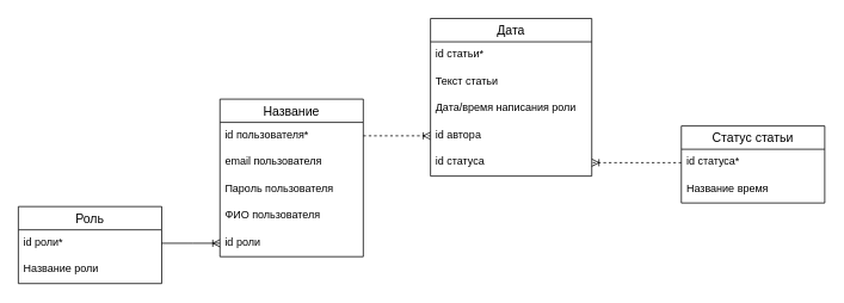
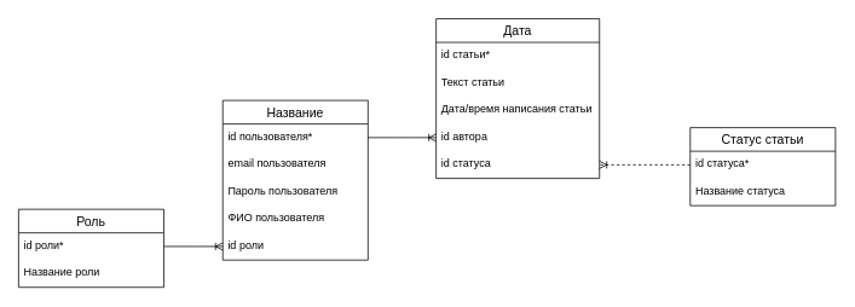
  <mxCell id="0" />
  <mxCell id="1" parent="0" />
  <mxCell id="2" value="Роль" style="swimlane;fontStyle=0;childLayout=stackLayout;horizontal=1;startSize=26;horizontalStack=0;resizeParent=1;resizeParentMax=0;resizeLast=0;collapsible=1;marginBottom=0;align=center;fontSize=14;" vertex="1" parent="1"><mxGeometry x="20" y="230" width="160" height="86" as="geometry" /></mxCell>
  <mxCell id="3" value="id роли*" style="text;strokeColor=none;fillColor=none;spacingLeft=4;spacingRight=4;overflow=hidden;rotatable=0;points=[[0,0.5],[1,0.5]];portConstraint=eastwest;fontSize=12;" vertex="1" parent="2"><mxGeometry y="26" width="160" height="30" as="geometry" /></mxCell>
  <mxCell id="4" value="Название роли" style="text;strokeColor=none;fillColor=none;spacingLeft=4;spacingRight=4;overflow=hidden;rotatable=0;points=[[0,0.5],[1,0.5]];portConstraint=eastwest;fontSize=12;" vertex="1" parent="2"><mxGeometry y="56" width="160" height="30" as="geometry" /></mxCell>
  <mxCell id="5" value="Название" style="swimlane;fontStyle=0;childLayout=stackLayout;horizontal=1;startSize=26;horizontalStack=0;resizeParent=1;resizeParentMax=0;resizeLast=0;collapsible=1;marginBottom=0;align=center;fontSize=14;" vertex="1" parent="1"><mxGeometry x="245" y="110" width="160" height="176" as="geometry" /></mxCell>
  <mxCell id="6" value="id пользователя*" style="text;strokeColor=none;fillColor=none;spacingLeft=4;spacingRight=4;overflow=hidden;rotatable=0;points=[[0,0.5],[1,0.5]];portConstraint=eastwest;fontSize=12;" vertex="1" parent="5"><mxGeometry y="26" width="160" height="30" as="geometry" /></mxCell>
  <mxCell id="7" value="email пользователя" style="text;strokeColor=none;fillColor=none;spacingLeft=4;spacingRight=4;overflow=hidden;rotatable=0;points=[[0,0.5],[1,0.5]];portConstraint=eastwest;fontSize=12;" vertex="1" parent="5"><mxGeometry y="56" width="160" height="30" as="geometry" /></mxCell>
  <mxCell id="8" value="Пароль пользователя" style="text;strokeColor=none;fillColor=none;spacingLeft=4;spacingRight=4;overflow=hidden;rotatable=0;points=[[0,0.5],[1,0.5]];portConstraint=eastwest;fontSize=12;" vertex="1" parent="5"><mxGeometry y="86" width="160" height="30" as="geometry" /></mxCell>
  <mxCell id="9" value="ФИО пользователя" style="text;strokeColor=none;fillColor=none;spacingLeft=4;spacingRight=4;overflow=hidden;rotatable=0;points=[[0,0.5],[1,0.5]];portConstraint=eastwest;fontSize=12;" vertex="1" parent="5"><mxGeometry y="116" width="160" height="30" as="geometry" /></mxCell>
  <mxCell id="10" value="id роли" style="text;strokeColor=none;fillColor=none;spacingLeft=4;spacingRight=4;overflow=hidden;rotatable=0;points=[[0,0.5],[1,0.5]];portConstraint=eastwest;fontSize=12;" vertex="1" parent="5"><mxGeometry y="146" width="160" height="30" as="geometry" /></mxCell>
  <mxCell id="11" value="" style="edgeStyle=entityRelationEdgeStyle;fontSize=12;html=1;endArrow=ERoneToMany;rounded=0;exitX=1;exitY=0.5;exitDx=0;exitDy=0;entryX=0;entryY=0.5;entryDx=0;entryDy=0;" edge="1" parent="1" source="3" target="10"><mxGeometry width="100" height="100" relative="1" as="geometry"><mxPoint x="320" y="410" as="sourcePoint" /><mxPoint x="420" y="310" as="targetPoint" /></mxGeometry></mxCell>
  <mxCell id="12" value="Статус статьи" style="swimlane;fontStyle=0;childLayout=stackLayout;horizontal=1;startSize=26;horizontalStack=0;resizeParent=1;resizeParentMax=0;resizeLast=0;collapsible=1;marginBottom=0;align=center;fontSize=14;" vertex="1" parent="1"><mxGeometry x="760" y="140" width="160" height="86" as="geometry" /></mxCell>
  <mxCell id="13" value="id статуса*" style="text;strokeColor=none;fillColor=none;spacingLeft=4;spacingRight=4;overflow=hidden;rotatable=0;points=[[0,0.5],[1,0.5]];portConstraint=eastwest;fontSize=12;" vertex="1" parent="12"><mxGeometry y="26" width="160" height="30" as="geometry" /></mxCell>
- <mxCell id="14" value="Название время" style="text;strokeColor=none;fillColor=none;spacingLeft=4;spacingRight=4;overflow=hidden;rotatable=0;points=[[0,0.5],[1,0.5]];portConstraint=eastwest;fontSize=12;" vertex="1" parent="12"><mxGeometry y="56" width="160" height="30" as="geometry" /></mxCell>
+ <mxCell id="14" value="Название статуса" style="text;strokeColor=none;fillColor=none;spacingLeft=4;spacingRight=4;overflow=hidden;rotatable=0;points=[[0,0.5],[1,0.5]];portConstraint=eastwest;fontSize=12;" vertex="1" parent="12"><mxGeometry y="56" width="160" height="30" as="geometry" /></mxCell>
  <mxCell id="15" value="Дата" style="swimlane;fontStyle=0;childLayout=stackLayout;horizontal=1;startSize=26;horizontalStack=0;resizeParent=1;resizeParentMax=0;resizeLast=0;collapsible=1;marginBottom=0;align=center;fontSize=14;" vertex="1" parent="1"><mxGeometry x="480" y="20" width="180" height="176" as="geometry" /></mxCell>
  <mxCell id="16" value="id статьи*" style="text;strokeColor=none;fillColor=none;spacingLeft=4;spacingRight=4;overflow=hidden;rotatable=0;points=[[0,0.5],[1,0.5]];portConstraint=eastwest;fontSize=12;" vertex="1" parent="15"><mxGeometry y="26" width="180" height="30" as="geometry" /></mxCell>
  <mxCell id="17" value="Текст статьи" style="text;strokeColor=none;fillColor=none;spacingLeft=4;spacingRight=4;overflow=hidden;rotatable=0;points=[[0,0.5],[1,0.5]];portConstraint=eastwest;fontSize=12;" vertex="1" parent="15"><mxGeometry y="56" width="180" height="30" as="geometry" /></mxCell>
- <mxCell id="18" value="Дата/время написания роли" style="text;strokeColor=none;fillColor=none;spacingLeft=4;spacingRight=4;overflow=hidden;rotatable=0;points=[[0,0.5],[1,0.5]];portConstraint=eastwest;fontSize=12;" vertex="1" parent="15"><mxGeometry y="86" width="180" height="30" as="geometry" /></mxCell>
+ <mxCell id="18" value="Дата/время написания статьи" style="text;strokeColor=none;fillColor=none;spacingLeft=4;spacingRight=4;overflow=hidden;rotatable=0;points=[[0,0.5],[1,0.5]];portConstraint=eastwest;fontSize=12;" vertex="1" parent="15"><mxGeometry y="86" width="180" height="30" as="geometry" /></mxCell>
  <mxCell id="19" value="id автора" style="text;strokeColor=none;fillColor=none;spacingLeft=4;spacingRight=4;overflow=hidden;rotatable=0;points=[[0,0.5],[1,0.5]];portConstraint=eastwest;fontSize=12;" vertex="1" parent="15"><mxGeometry y="116" width="180" height="30" as="geometry" /></mxCell>
  <mxCell id="20" value="id статуса" style="text;strokeColor=none;fillColor=none;spacingLeft=4;spacingRight=4;overflow=hidden;rotatable=0;points=[[0,0.5],[1,0.5]];portConstraint=eastwest;fontSize=12;" vertex="1" parent="15"><mxGeometry y="146" width="180" height="30" as="geometry" /></mxCell>
- <mxCell id="21" value="" style="edgeStyle=entityRelationEdgeStyle;fontSize=12;html=1;endArrow=ERoneToMany;rounded=0;exitX=1;exitY=0.5;exitDx=0;exitDy=0;entryX=0;entryY=0.5;entryDx=0;entryDy=0;dashed=1;" edge="1" parent="1" source="6" target="19"><mxGeometry width="100" height="100" relative="1" as="geometry"><mxPoint x="480" y="110" as="sourcePoint" /><mxPoint x="580" y="10" as="targetPoint" /></mxGeometry></mxCell>
+ <mxCell id="21" value="" style="edgeStyle=entityRelationEdgeStyle;fontSize=12;html=1;endArrow=ERoneToMany;rounded=0;exitX=1;exitY=0.5;exitDx=0;exitDy=0;entryX=0;entryY=0.5;entryDx=0;entryDy=0;" edge="1" parent="1" source="6" target="19"><mxGeometry width="100" height="100" relative="1" as="geometry"><mxPoint x="480" y="110" as="sourcePoint" /><mxPoint x="580" y="10" as="targetPoint" /></mxGeometry></mxCell>
  <mxCell id="22" value="" style="edgeStyle=entityRelationEdgeStyle;fontSize=12;html=1;endArrow=ERoneToMany;rounded=0;exitX=0;exitY=0.5;exitDx=0;exitDy=0;entryX=1;entryY=0.5;entryDx=0;entryDy=0;dashed=1;" edge="1" parent="1" source="13" target="20"><mxGeometry width="100" height="100" relative="1" as="geometry"><mxPoint x="610" y="370" as="sourcePoint" /><mxPoint x="710" y="270" as="targetPoint" /></mxGeometry></mxCell>
